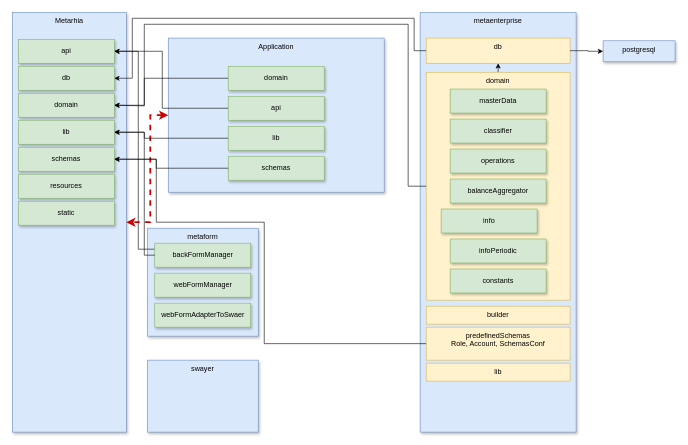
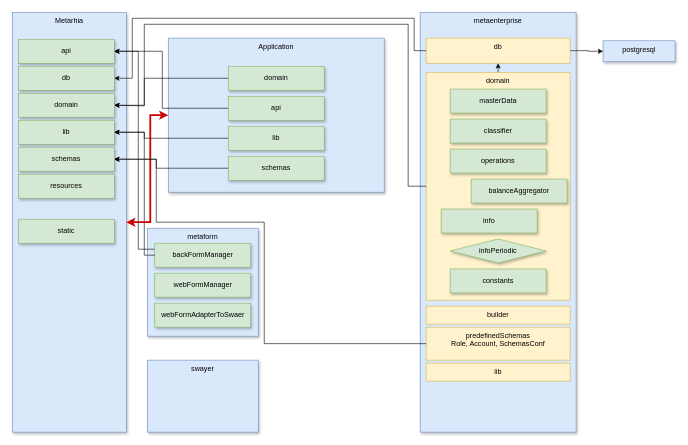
  <mxCell id="0" />
  <mxCell id="1" parent="0" />
  <mxCell id="2" value="Metarhia" style="rounded=0;whiteSpace=wrap;html=1;fillColor=#dae8fc;strokeColor=#6c8ebf;verticalAlign=top;shadow=1;" parent="1" vertex="1"><mxGeometry x="20" y="20" width="190" height="700" as="geometry" /></mxCell>
  <mxCell id="3" value="api" style="rounded=0;whiteSpace=wrap;html=1;fillColor=#d5e8d4;strokeColor=#82b366;align=center;shadow=1;" parent="1" vertex="1"><mxGeometry x="30" y="65" width="160" height="40" as="geometry" /></mxCell>
  <mxCell id="4" value="db" style="rounded=0;whiteSpace=wrap;html=1;fillColor=#d5e8d4;strokeColor=#82b366;align=center;shadow=1;" parent="1" vertex="1"><mxGeometry x="30" y="110" width="160" height="40" as="geometry" /></mxCell>
  <mxCell id="5" value="domain" style="rounded=0;whiteSpace=wrap;html=1;fillColor=#d5e8d4;strokeColor=#82b366;align=center;shadow=1;" parent="1" vertex="1"><mxGeometry x="30" y="155" width="160" height="40" as="geometry" /></mxCell>
  <mxCell id="6" value="lib" style="rounded=0;whiteSpace=wrap;html=1;fillColor=#d5e8d4;strokeColor=#82b366;align=center;shadow=1;" parent="1" vertex="1"><mxGeometry x="30" y="200" width="160" height="40" as="geometry" /></mxCell>
  <mxCell id="7" value="schemas" style="rounded=0;whiteSpace=wrap;html=1;fillColor=#d5e8d4;strokeColor=#82b366;align=center;shadow=1;" parent="1" vertex="1"><mxGeometry x="30" y="245" width="160" height="40" as="geometry" /></mxCell>
  <mxCell id="8" value="resources" style="rounded=0;whiteSpace=wrap;html=1;fillColor=#d5e8d4;strokeColor=#82b366;align=center;shadow=1;" parent="1" vertex="1"><mxGeometry x="30" y="290" width="160" height="40" as="geometry" /></mxCell>
- <mxCell id="9" value="static" style="rounded=0;whiteSpace=wrap;html=1;fillColor=#d5e8d4;strokeColor=#82b366;align=center;shadow=1;" parent="1" vertex="1"><mxGeometry x="30" y="335" width="160" height="40" as="geometry" /></mxCell>
+ <mxCell id="9" value="static" style="rounded=0;whiteSpace=wrap;html=1;fillColor=#d5e8d4;strokeColor=#82b366;align=center;shadow=1;" parent="1" vertex="1"><mxGeometry x="30" y="365" width="160" height="40" as="geometry" /></mxCell>
  <mxCell id="10" value="swayer" style="rounded=0;whiteSpace=wrap;html=1;fillColor=#dae8fc;strokeColor=#6c8ebf;verticalAlign=top;shadow=1;" parent="1" vertex="1"><mxGeometry x="245" y="600" width="185" height="120" as="geometry" /></mxCell>
  <mxCell id="11" value="metaform" style="rounded=0;whiteSpace=wrap;html=1;fillColor=#dae8fc;strokeColor=#6c8ebf;verticalAlign=top;shadow=1;" parent="1" vertex="1"><mxGeometry x="245" y="380" width="185" height="180" as="geometry" /></mxCell>
  <mxCell id="12" value="webFormManager" style="rounded=0;whiteSpace=wrap;html=1;fillColor=#d5e8d4;strokeColor=#82b366;align=center;shadow=1;" parent="1" vertex="1"><mxGeometry x="257.5" y="455" width="160" height="40" as="geometry" /></mxCell>
  <mxCell id="13" style="edgeStyle=orthogonalEdgeStyle;rounded=0;orthogonalLoop=1;jettySize=auto;html=1;exitX=0;exitY=0.25;exitDx=0;exitDy=0;entryX=1;entryY=0.5;entryDx=0;entryDy=0;" parent="1" source="14" target="3" edge="1"><mxGeometry relative="1" as="geometry"><Array as="points"><mxPoint x="230" y="415" /><mxPoint x="230" y="85" /></Array></mxGeometry></mxCell>
  <mxCell id="14" value="backFormManager" style="rounded=0;whiteSpace=wrap;html=1;fillColor=#d5e8d4;strokeColor=#82b366;align=center;shadow=1;" parent="1" vertex="1"><mxGeometry x="257.5" y="405" width="160" height="40" as="geometry" /></mxCell>
  <mxCell id="15" value="webFormAdapterToSwaer" style="rounded=0;whiteSpace=wrap;html=1;fillColor=#d5e8d4;strokeColor=#82b366;align=center;shadow=1;" parent="1" vertex="1"><mxGeometry x="257.5" y="505" width="160" height="40" as="geometry" /></mxCell>
  <mxCell id="16" value="postgresql" style="rounded=0;whiteSpace=wrap;html=1;fillColor=#dae8fc;strokeColor=#6c8ebf;verticalAlign=top;shadow=1;" parent="1" vertex="1"><mxGeometry x="1005" y="67.5" width="120" height="35" as="geometry" /></mxCell>
  <mxCell id="17" style="edgeStyle=orthogonalEdgeStyle;rounded=0;orthogonalLoop=1;jettySize=auto;html=1;exitX=0;exitY=0.5;exitDx=0;exitDy=0;entryX=1;entryY=0.5;entryDx=0;entryDy=0;" parent="1" source="14" target="6" edge="1"><mxGeometry relative="1" as="geometry"><Array as="points"><mxPoint x="240" y="425" /><mxPoint x="240" y="220" /></Array></mxGeometry></mxCell>
  <mxCell id="18" value="" style="group" parent="1" vertex="1" connectable="0"><mxGeometry x="700" y="20" width="260" height="700" as="geometry" /></mxCell>
  <mxCell id="19" value="metaenterprise" style="rounded=0;whiteSpace=wrap;html=1;fillColor=#dae8fc;strokeColor=#6c8ebf;verticalAlign=top;shadow=1;" parent="18" vertex="1"><mxGeometry width="260" height="700" as="geometry" /></mxCell>
  <mxCell id="20" value="db" style="rounded=0;whiteSpace=wrap;html=1;fillColor=#fff2cc;strokeColor=#d6b656;align=center;verticalAlign=top;" parent="18" vertex="1"><mxGeometry x="10" y="43" width="240" height="42" as="geometry" /></mxCell>
  <mxCell id="21" value="builder" style="rounded=0;whiteSpace=wrap;html=1;fillColor=#fff2cc;strokeColor=#d6b656;align=center;verticalAlign=top;" parent="18" vertex="1"><mxGeometry x="10" y="490" width="240" height="30" as="geometry" /></mxCell>
  <mxCell id="22" value="predefinedSchemas&lt;br&gt;Role, Account, SchemasConf" style="rounded=0;whiteSpace=wrap;html=1;fillColor=#fff2cc;strokeColor=#d6b656;align=center;verticalAlign=top;" parent="18" vertex="1"><mxGeometry x="10" y="525" width="240" height="55" as="geometry" /></mxCell>
  <mxCell id="23" style="edgeStyle=orthogonalEdgeStyle;rounded=0;orthogonalLoop=1;jettySize=auto;html=1;exitX=0.5;exitY=0;exitDx=0;exitDy=0;entryX=0.5;entryY=1;entryDx=0;entryDy=0;" parent="18" source="25" target="20" edge="1"><mxGeometry relative="1" as="geometry" /></mxCell>
  <mxCell id="24" value="" style="group" parent="18" vertex="1" connectable="0"><mxGeometry x="10" y="100" width="240" height="380" as="geometry" /></mxCell>
  <mxCell id="25" value="domain" style="rounded=0;whiteSpace=wrap;html=1;fillColor=#fff2cc;strokeColor=#d6b656;align=center;verticalAlign=top;" parent="24" vertex="1"><mxGeometry width="240" height="380" as="geometry" /></mxCell>
  <mxCell id="26" value="masterData" style="rounded=0;whiteSpace=wrap;html=1;fillColor=#d5e8d4;strokeColor=#82b366;align=center;shadow=1;" parent="24" vertex="1"><mxGeometry x="40" y="28" width="160" height="40" as="geometry" /></mxCell>
  <mxCell id="27" value="classifier" style="rounded=0;whiteSpace=wrap;html=1;fillColor=#d5e8d4;strokeColor=#82b366;align=center;shadow=1;" parent="24" vertex="1"><mxGeometry x="40" y="78" width="160" height="40" as="geometry" /></mxCell>
  <mxCell id="28" value="operations" style="rounded=0;whiteSpace=wrap;html=1;fillColor=#d5e8d4;strokeColor=#82b366;align=center;shadow=1;" parent="24" vertex="1"><mxGeometry x="40" y="128" width="160" height="40" as="geometry" /></mxCell>
- <mxCell id="29" value="balanceAggregator" style="rounded=0;whiteSpace=wrap;html=1;fillColor=#d5e8d4;strokeColor=#82b366;align=center;shadow=1;" parent="24" vertex="1"><mxGeometry x="40" y="178" width="160" height="40" as="geometry" /></mxCell>
+ <mxCell id="29" value="balanceAggregator" style="rounded=0;whiteSpace=wrap;html=1;fillColor=#d5e8d4;strokeColor=#82b366;align=center;shadow=1;" parent="24" vertex="1"><mxGeometry x="75" y="178" width="160" height="40" as="geometry" /></mxCell>
  <mxCell id="30" value="info" style="rounded=0;whiteSpace=wrap;html=1;fillColor=#d5e8d4;strokeColor=#82b366;align=center;shadow=1;" parent="24" vertex="1"><mxGeometry x="25" y="228" width="160" height="40" as="geometry" /></mxCell>
- <mxCell id="31" value="infoPeriodic" style="rounded=0;whiteSpace=wrap;html=1;fillColor=#d5e8d4;strokeColor=#82b366;align=center;shadow=1;" parent="24" vertex="1"><mxGeometry x="40" y="278" width="160" height="40" as="geometry" /></mxCell>
+ <mxCell id="31" value="infoPeriodic" style="rhombus;whiteSpace=wrap;html=1;fillColor=#d5e8d4;strokeColor=#82b366;align=center;shadow=1;" parent="24" vertex="1"><mxGeometry x="40" y="278" width="160" height="40" as="geometry" /></mxCell>
  <mxCell id="32" value="сonstants" style="rounded=0;whiteSpace=wrap;html=1;fillColor=#d5e8d4;strokeColor=#82b366;align=center;shadow=1;" parent="24" vertex="1"><mxGeometry x="40" y="328" width="160" height="40" as="geometry" /></mxCell>
  <mxCell id="33" value="lib" style="rounded=0;whiteSpace=wrap;html=1;fillColor=#fff2cc;strokeColor=#d6b656;align=center;verticalAlign=top;" parent="18" vertex="1"><mxGeometry x="10" y="585" width="240" height="30" as="geometry" /></mxCell>
- <mxCell id="34" style="edgeStyle=orthogonalEdgeStyle;rounded=0;orthogonalLoop=1;jettySize=auto;html=1;exitX=0;exitY=0.5;exitDx=0;exitDy=0;entryX=1;entryY=0.5;entryDx=0;entryDy=0;fontColor=#000000;strokeColor=#CC0000;strokeWidth=3;startArrow=classic;startFill=1;dashed=1;" parent="1" source="35" target="2" edge="1"><mxGeometry relative="1" as="geometry"><Array as="points"><mxPoint x="250" y="192" /><mxPoint x="250" y="370" /></Array></mxGeometry></mxCell>
+ <mxCell id="34" style="edgeStyle=orthogonalEdgeStyle;rounded=0;orthogonalLoop=1;jettySize=auto;html=1;exitX=0;exitY=0.5;exitDx=0;exitDy=0;entryX=1;entryY=0.5;entryDx=0;entryDy=0;fontColor=#000000;strokeColor=#CC0000;strokeWidth=3;startArrow=classic;startFill=1;" parent="1" source="35" target="2" edge="1"><mxGeometry relative="1" as="geometry"><Array as="points"><mxPoint x="250" y="192" /><mxPoint x="250" y="370" /></Array></mxGeometry></mxCell>
  <mxCell id="35" value="Application" style="rounded=0;whiteSpace=wrap;html=1;fillColor=#dae8fc;strokeColor=#6c8ebf;verticalAlign=top;shadow=1;" parent="1" vertex="1"><mxGeometry x="280" y="63" width="360" height="257" as="geometry" /></mxCell>
  <mxCell id="36" value="schemas" style="rounded=0;whiteSpace=wrap;html=1;fillColor=#d5e8d4;strokeColor=#82b366;align=center;shadow=1;" parent="1" vertex="1"><mxGeometry x="380" y="260" width="160" height="40" as="geometry" /></mxCell>
  <mxCell id="37" style="edgeStyle=orthogonalEdgeStyle;rounded=0;orthogonalLoop=1;jettySize=auto;html=1;exitX=0;exitY=0.5;exitDx=0;exitDy=0;entryX=1;entryY=0.5;entryDx=0;entryDy=0;" parent="1" source="36" target="7" edge="1"><mxGeometry relative="1" as="geometry"><Array as="points"><mxPoint x="260" y="280" /><mxPoint x="260" y="265" /></Array><mxPoint x="429.833" y="310" as="sourcePoint" /><mxPoint x="205" y="265" as="targetPoint" /></mxGeometry></mxCell>
  <mxCell id="38" style="edgeStyle=orthogonalEdgeStyle;rounded=0;orthogonalLoop=1;jettySize=auto;html=1;exitX=0;exitY=0.5;exitDx=0;exitDy=0;entryX=1;entryY=0.5;entryDx=0;entryDy=0;startArrow=none;startFill=0;strokeColor=#000000;strokeWidth=1;fontColor=#000000;" parent="1" source="39" target="6" edge="1"><mxGeometry relative="1" as="geometry"><Array as="points"><mxPoint x="240" y="230" /><mxPoint x="240" y="220" /></Array></mxGeometry></mxCell>
  <mxCell id="39" value="lib" style="rounded=0;whiteSpace=wrap;html=1;fillColor=#d5e8d4;strokeColor=#82b366;align=center;shadow=1;" parent="1" vertex="1"><mxGeometry x="380" y="210" width="160" height="40" as="geometry" /></mxCell>
  <mxCell id="40" style="edgeStyle=orthogonalEdgeStyle;rounded=0;orthogonalLoop=1;jettySize=auto;html=1;exitX=0;exitY=0.5;exitDx=0;exitDy=0;entryX=1;entryY=0.5;entryDx=0;entryDy=0;startArrow=none;startFill=0;strokeColor=#000000;strokeWidth=1;fontColor=#000000;" parent="1" source="41" target="3" edge="1"><mxGeometry relative="1" as="geometry"><Array as="points"><mxPoint x="270" y="180" /><mxPoint x="270" y="85" /></Array></mxGeometry></mxCell>
  <mxCell id="41" value="api" style="rounded=0;whiteSpace=wrap;html=1;fillColor=#d5e8d4;strokeColor=#82b366;align=center;shadow=1;" parent="1" vertex="1"><mxGeometry x="380" y="160" width="160" height="40" as="geometry" /></mxCell>
  <mxCell id="42" style="edgeStyle=orthogonalEdgeStyle;rounded=0;orthogonalLoop=1;jettySize=auto;html=1;exitX=0;exitY=0.5;exitDx=0;exitDy=0;entryX=1;entryY=0.5;entryDx=0;entryDy=0;startArrow=none;startFill=0;strokeColor=#000000;strokeWidth=1;fontColor=#000000;" parent="1" source="43" target="5" edge="1"><mxGeometry relative="1" as="geometry"><Array as="points"><mxPoint x="240" y="130" /><mxPoint x="240" y="175" /></Array></mxGeometry></mxCell>
  <mxCell id="43" value="domain" style="rounded=0;whiteSpace=wrap;html=1;fillColor=#d5e8d4;strokeColor=#82b366;align=center;shadow=1;" parent="1" vertex="1"><mxGeometry x="380" y="110" width="160" height="40" as="geometry" /></mxCell>
  <mxCell id="44" style="edgeStyle=orthogonalEdgeStyle;rounded=0;orthogonalLoop=1;jettySize=auto;html=1;exitX=0;exitY=0.5;exitDx=0;exitDy=0;entryX=1;entryY=0.5;entryDx=0;entryDy=0;" parent="1" source="20" target="4" edge="1"><mxGeometry relative="1" as="geometry"><Array as="points"><mxPoint x="690" y="84" /><mxPoint x="690" y="30" /><mxPoint x="220" y="30" /><mxPoint x="220" y="130" /></Array></mxGeometry></mxCell>
  <mxCell id="45" style="edgeStyle=orthogonalEdgeStyle;rounded=0;orthogonalLoop=1;jettySize=auto;html=1;exitX=1;exitY=0.5;exitDx=0;exitDy=0;entryX=0;entryY=0.5;entryDx=0;entryDy=0;" parent="1" source="20" target="16" edge="1"><mxGeometry relative="1" as="geometry"><Array as="points"><mxPoint x="980" y="84" /></Array></mxGeometry></mxCell>
  <mxCell id="46" style="edgeStyle=orthogonalEdgeStyle;rounded=0;orthogonalLoop=1;jettySize=auto;html=1;exitX=0;exitY=0.5;exitDx=0;exitDy=0;entryX=1;entryY=0.5;entryDx=0;entryDy=0;" parent="1" source="22" target="7" edge="1"><mxGeometry relative="1" as="geometry"><mxPoint x="704.833" y="660" as="sourcePoint" /><mxPoint x="190" y="265" as="targetPoint" /><Array as="points"><mxPoint x="440" y="573" /><mxPoint x="440" y="370" /><mxPoint x="260" y="370" /><mxPoint x="260" y="265" /></Array></mxGeometry></mxCell>
  <mxCell id="47" style="edgeStyle=orthogonalEdgeStyle;rounded=0;orthogonalLoop=1;jettySize=auto;html=1;exitX=0;exitY=0.5;exitDx=0;exitDy=0;entryX=1;entryY=0.5;entryDx=0;entryDy=0;" parent="1" source="25" target="5" edge="1"><mxGeometry relative="1" as="geometry"><Array as="points"><mxPoint x="680" y="310" /><mxPoint x="680" y="40" /><mxPoint x="240" y="40" /><mxPoint x="240" y="176" /></Array></mxGeometry></mxCell>
